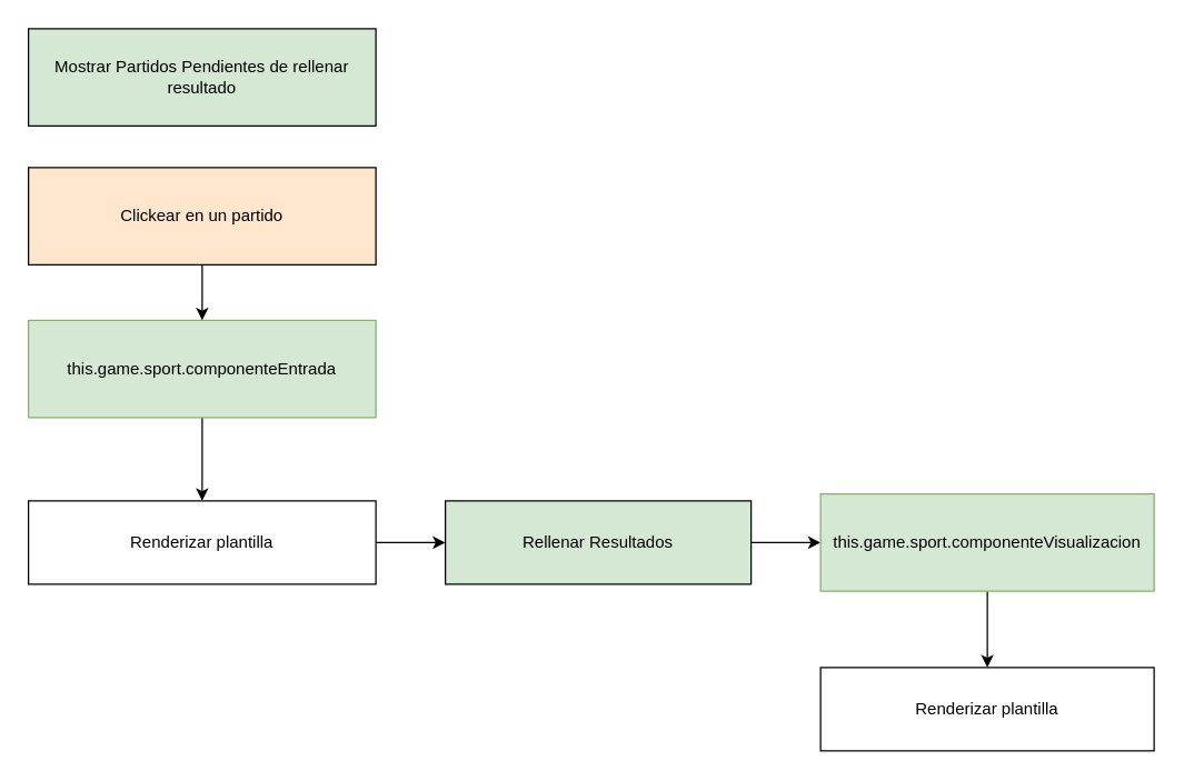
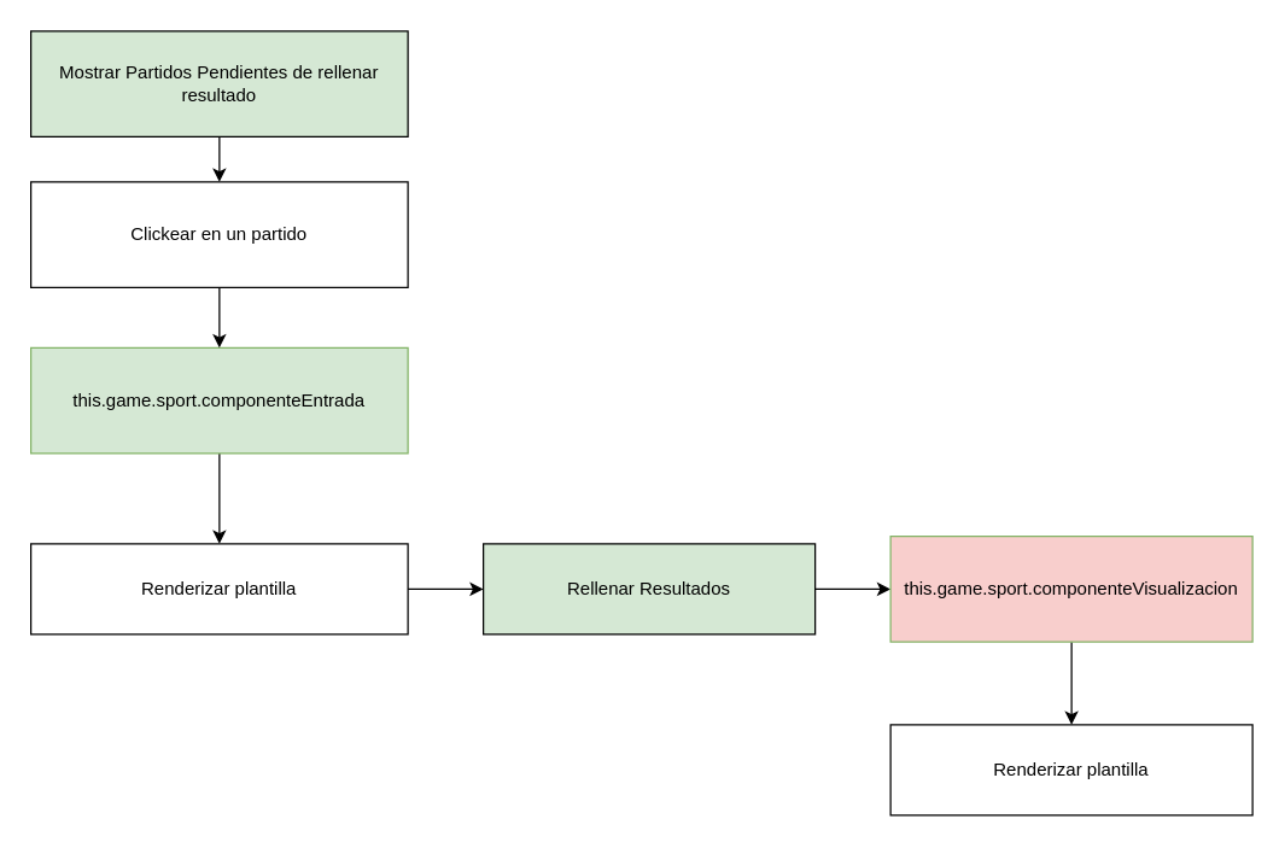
  <mxCell id="0" />
  <mxCell id="1" parent="0" />
  <mxCell id="2" value="Renderizar plantilla" style="rounded=0;whiteSpace=wrap;html=1;" parent="1" vertex="1"><mxGeometry x="20" y="360" width="250" height="60" as="geometry" /></mxCell>
  <mxCell id="3" style="edgeStyle=orthogonalEdgeStyle;rounded=0;orthogonalLoop=1;jettySize=auto;html=1;exitX=0.5;exitY=1;exitDx=0;exitDy=0;" edge="1" parent="1" source="4" target="2"><mxGeometry relative="1" as="geometry" /></mxCell>
  <mxCell id="4" value="this.game.sport.componenteEntrada&lt;br&gt;" style="rounded=0;whiteSpace=wrap;html=1;fillColor=#d5e8d4;strokeColor=#82b366;" parent="1" vertex="1"><mxGeometry x="20" y="230" width="250" height="70" as="geometry" /></mxCell>
+ <mxCell id="5" style="edgeStyle=orthogonalEdgeStyle;rounded=0;orthogonalLoop=1;jettySize=auto;html=1;exitX=0.5;exitY=1;exitDx=0;exitDy=0;" edge="1" parent="1" source="6" target="8"><mxGeometry relative="1" as="geometry" /></mxCell>
  <mxCell id="6" value="Mostrar Partidos Pendientes de rellenar resultado" style="rounded=0;whiteSpace=wrap;html=1;fillColor=#d5e8d4;" parent="1" vertex="1"><mxGeometry x="20" y="20" width="250" height="70" as="geometry" /></mxCell>
  <mxCell id="7" style="edgeStyle=orthogonalEdgeStyle;rounded=0;orthogonalLoop=1;jettySize=auto;html=1;exitX=0.5;exitY=1;exitDx=0;exitDy=0;" edge="1" parent="1" source="8" target="4"><mxGeometry relative="1" as="geometry" /></mxCell>
- <mxCell id="8" value="Clickear en un partido" style="rounded=0;whiteSpace=wrap;html=1;fillColor=#ffe6cc;" parent="1" vertex="1"><mxGeometry x="20" y="120" width="250" height="70" as="geometry" /></mxCell>
+ <mxCell id="8" value="Clickear en un partido" style="rounded=0;whiteSpace=wrap;html=1;" parent="1" vertex="1"><mxGeometry x="20" y="120" width="250" height="70" as="geometry" /></mxCell>
  <mxCell id="9" value="Rellenar Resultados" style="rounded=0;whiteSpace=wrap;html=1;fillColor=#d5e8d4;" parent="1" vertex="1"><mxGeometry x="320" y="360" width="220" height="60" as="geometry" /></mxCell>
  <mxCell id="10" value="" style="endArrow=classic;html=1;entryX=0;entryY=0.5;entryDx=0;entryDy=0;exitX=1;exitY=0.5;exitDx=0;exitDy=0;" parent="1" source="2" target="9" edge="1"><mxGeometry width="50" height="50" relative="1" as="geometry"><mxPoint x="40" y="510" as="sourcePoint" /><mxPoint x="90" y="460" as="targetPoint" /></mxGeometry></mxCell>
  <mxCell id="11" value="" style="endArrow=classic;html=1;exitX=1;exitY=0.5;exitDx=0;exitDy=0;entryX=0;entryY=0.5;entryDx=0;entryDy=0;" parent="1" source="9" target="14" edge="1"><mxGeometry width="50" height="50" relative="1" as="geometry"><mxPoint x="40" y="510" as="sourcePoint" /><mxPoint x="590" y="400" as="targetPoint" /></mxGeometry></mxCell>
  <mxCell id="12" value="Renderizar plantilla" style="rounded=0;whiteSpace=wrap;html=1;" parent="1" vertex="1"><mxGeometry x="590" y="480" width="240" height="60" as="geometry" /></mxCell>
  <mxCell id="13" style="edgeStyle=orthogonalEdgeStyle;rounded=0;orthogonalLoop=1;jettySize=auto;html=1;exitX=0.5;exitY=1;exitDx=0;exitDy=0;entryX=0.5;entryY=0;entryDx=0;entryDy=0;" edge="1" parent="1" source="14" target="12"><mxGeometry relative="1" as="geometry" /></mxCell>
- <mxCell id="14" value="this.game.sport.componenteVisualizacion&lt;br&gt;" style="rounded=0;whiteSpace=wrap;html=1;fillColor=#d5e8d4;strokeColor=#82b366;" parent="1" vertex="1"><mxGeometry x="590" y="355" width="240" height="70" as="geometry" /></mxCell>
+ <mxCell id="14" value="this.game.sport.componenteVisualizacion&lt;br&gt;" style="rounded=0;whiteSpace=wrap;html=1;fillColor=#f8cecc;strokeColor=#82b366;" parent="1" vertex="1"><mxGeometry x="590" y="355" width="240" height="70" as="geometry" /></mxCell>
